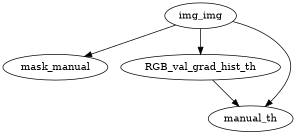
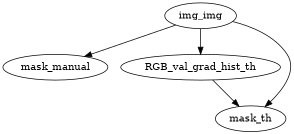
  digraph {
    n1 [label=img_img]
    mask_manual
    RGB_val_grad_hist_th
-   mask_th [label=manual_th]
+   mask_th
    n1 -> mask_manual
    n1 -> RGB_val_grad_hist_th
    n1 -> mask_th
    RGB_val_grad_hist_th -> mask_th
  }
